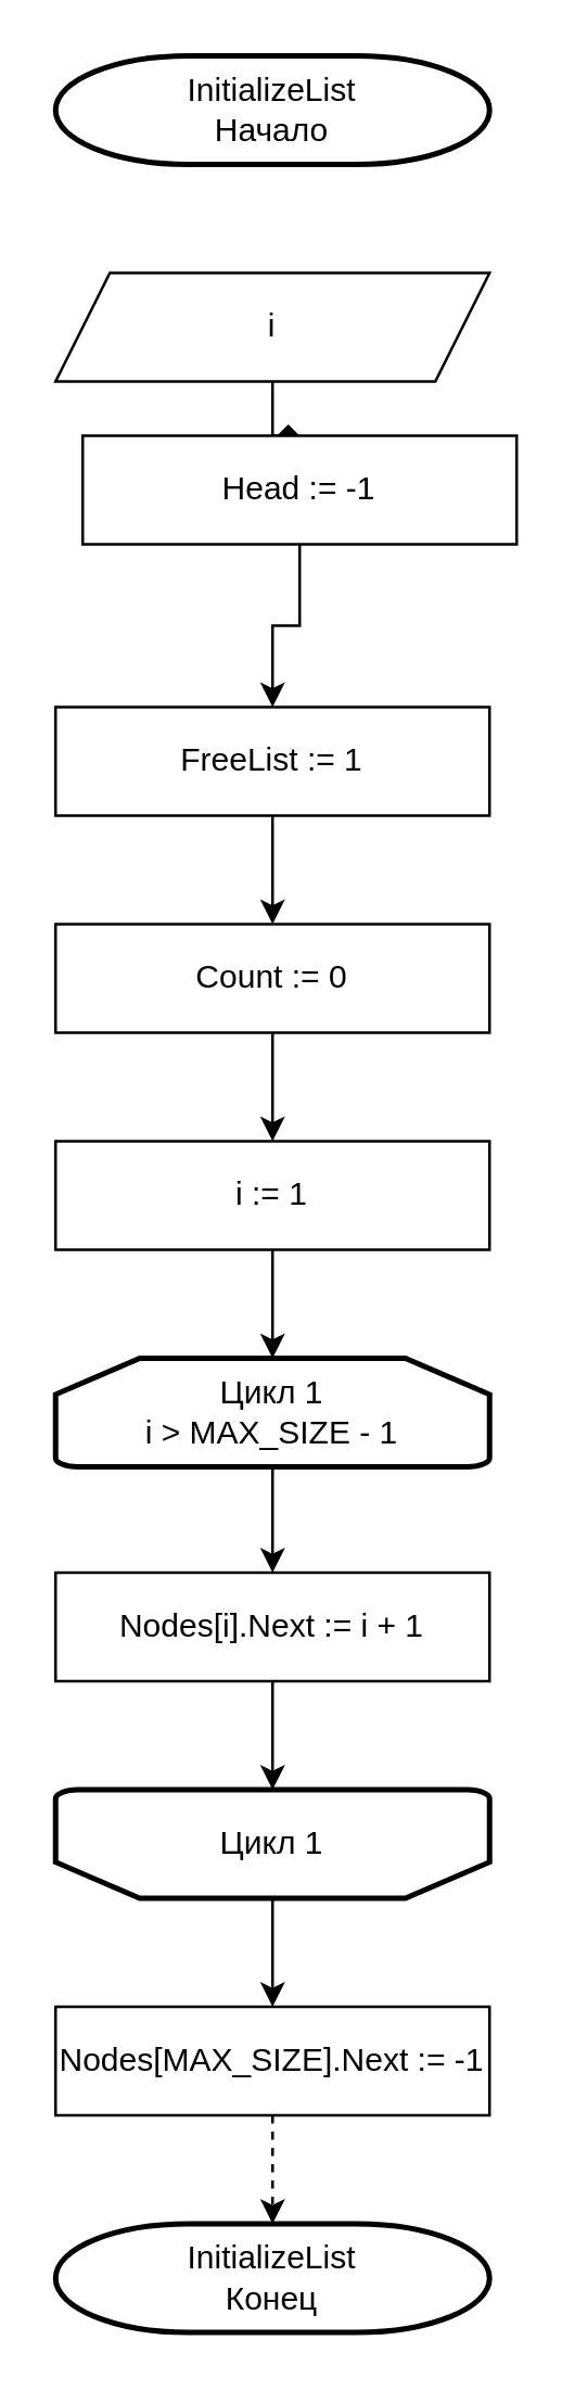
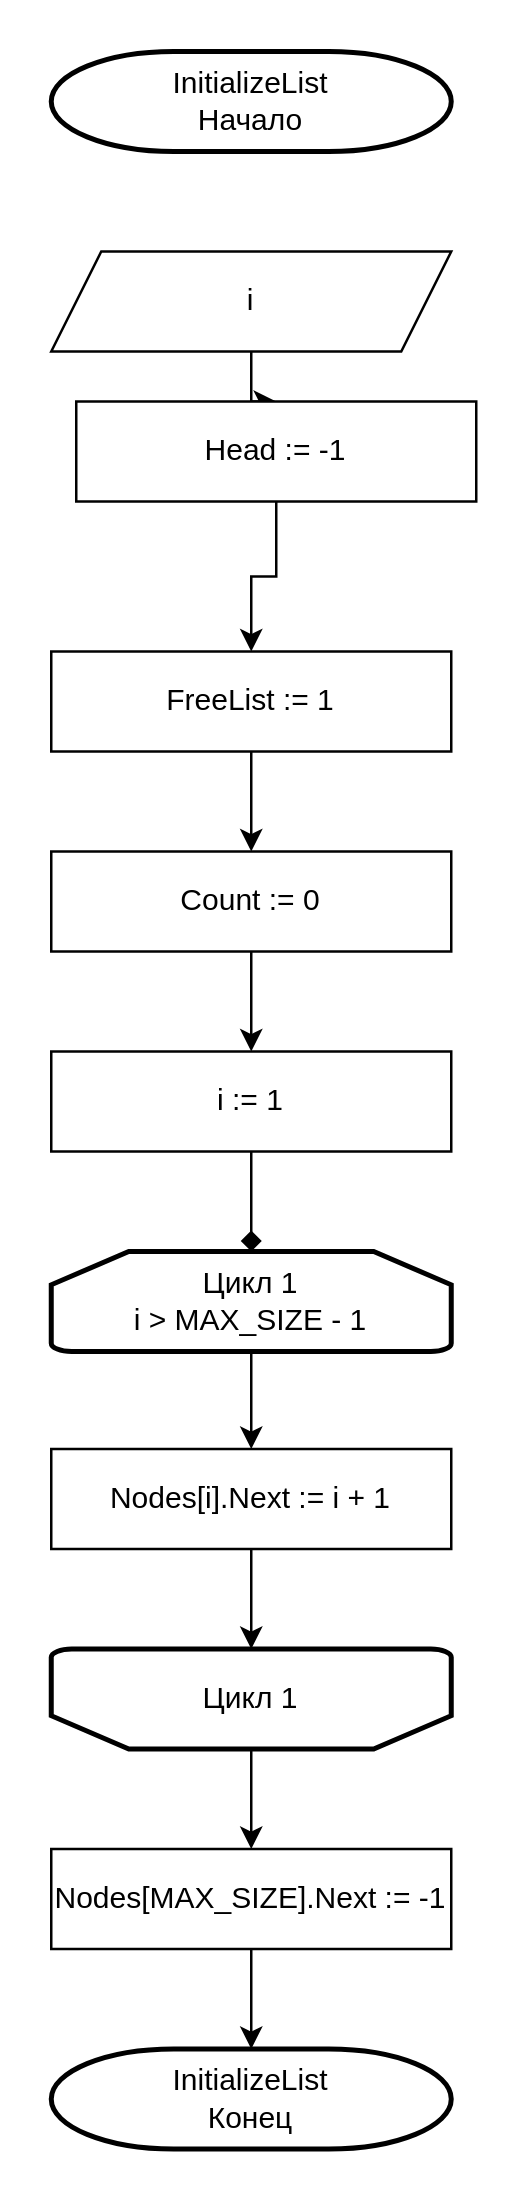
  <mxCell id="0" />
  <mxCell id="1" parent="0" />
  <mxCell id="2" value="InitializeList&lt;div&gt;Начало&lt;/div&gt;" style="strokeWidth=2;html=1;shape=mxgraph.flowchart.terminator;whiteSpace=wrap;" parent="1" vertex="1"><mxGeometry x="20" y="20" width="160" height="40" as="geometry" /></mxCell>
- <mxCell id="3" style="edgeStyle=orthogonalEdgeStyle;rounded=0;orthogonalLoop=1;jettySize=auto;html=1;entryX=0.5;entryY=0;entryDx=0;entryDy=0;endArrow=diamond;" parent="1" source="4" target="6" edge="1"><mxGeometry relative="1" as="geometry" /></mxCell>
+ <mxCell id="3" style="edgeStyle=orthogonalEdgeStyle;rounded=0;orthogonalLoop=1;jettySize=auto;html=1;entryX=0.5;entryY=0;entryDx=0;entryDy=0;" parent="1" source="4" target="6" edge="1"><mxGeometry relative="1" as="geometry" /></mxCell>
  <mxCell id="4" value="i" style="shape=parallelogram;perimeter=parallelogramPerimeter;whiteSpace=wrap;html=1;fixedSize=1;" parent="1" vertex="1"><mxGeometry x="20" y="100" width="160" height="40" as="geometry" /></mxCell>
  <mxCell id="5" style="edgeStyle=orthogonalEdgeStyle;rounded=0;orthogonalLoop=1;jettySize=auto;html=1;" parent="1" source="6" target="8" edge="1"><mxGeometry relative="1" as="geometry" /></mxCell>
  <mxCell id="6" value="Head := -1" style="rounded=0;whiteSpace=wrap;html=1;" parent="1" vertex="1"><mxGeometry x="30" y="160" width="160" height="40" as="geometry" /></mxCell>
  <mxCell id="7" style="edgeStyle=orthogonalEdgeStyle;rounded=0;orthogonalLoop=1;jettySize=auto;html=1;" parent="1" source="8" target="10" edge="1"><mxGeometry relative="1" as="geometry" /></mxCell>
  <mxCell id="8" value="FreeList := 1" style="rounded=0;whiteSpace=wrap;html=1;" parent="1" vertex="1"><mxGeometry x="20" y="260" width="160" height="40" as="geometry" /></mxCell>
  <mxCell id="9" style="edgeStyle=orthogonalEdgeStyle;rounded=0;orthogonalLoop=1;jettySize=auto;html=1;" edge="1" parent="1" source="10" target="21"><mxGeometry relative="1" as="geometry" /></mxCell>
  <mxCell id="10" value="Count := 0" style="rounded=0;whiteSpace=wrap;html=1;" parent="1" vertex="1"><mxGeometry x="20" y="340" width="160" height="40" as="geometry" /></mxCell>
  <mxCell id="11" style="edgeStyle=orthogonalEdgeStyle;rounded=0;orthogonalLoop=1;jettySize=auto;html=1;entryX=0.5;entryY=0;entryDx=0;entryDy=0;" parent="1" source="12" target="13" edge="1"><mxGeometry relative="1" as="geometry" /></mxCell>
  <mxCell id="12" value="&lt;div&gt;&lt;br&gt;&lt;/div&gt;Цикл 1&lt;div&gt;i &amp;gt;&amp;nbsp;MAX_SIZE - 1&lt;br&gt;&lt;div&gt;&lt;br&gt;&lt;/div&gt;&lt;/div&gt;" style="strokeWidth=2;html=1;shape=mxgraph.flowchart.loop_limit;whiteSpace=wrap;" parent="1" vertex="1"><mxGeometry x="20" y="500" width="160" height="40" as="geometry" /></mxCell>
  <mxCell id="13" value="Nodes[i].Next := i + 1" style="rounded=0;whiteSpace=wrap;html=1;" parent="1" vertex="1"><mxGeometry x="20" y="579" width="160" height="40" as="geometry" /></mxCell>
  <mxCell id="14" value="Nodes[MAX_SIZE].Next := -1" style="rounded=0;whiteSpace=wrap;html=1;" parent="1" vertex="1"><mxGeometry x="20" y="739" width="160" height="40" as="geometry" /></mxCell>
  <mxCell id="15" style="edgeStyle=orthogonalEdgeStyle;rounded=0;orthogonalLoop=1;jettySize=auto;html=1;entryX=0.5;entryY=0;entryDx=0;entryDy=0;" parent="1" source="16" target="14" edge="1"><mxGeometry relative="1" as="geometry" /></mxCell>
  <mxCell id="16" value="&lt;div&gt;&lt;br&gt;&lt;/div&gt;Цикл 1&lt;div&gt;&lt;div&gt;&lt;br&gt;&lt;/div&gt;&lt;/div&gt;" style="strokeWidth=2;html=1;shape=mxgraph.flowchart.loop_limit;whiteSpace=wrap;direction=west;" parent="1" vertex="1"><mxGeometry x="20" y="659" width="160" height="40" as="geometry" /></mxCell>
  <mxCell id="17" style="edgeStyle=orthogonalEdgeStyle;rounded=0;orthogonalLoop=1;jettySize=auto;html=1;entryX=0.5;entryY=1;entryDx=0;entryDy=0;entryPerimeter=0;" parent="1" source="13" target="16" edge="1"><mxGeometry relative="1" as="geometry" /></mxCell>
  <mxCell id="18" value="InitializeList&lt;div&gt;Конец&lt;/div&gt;" style="strokeWidth=2;html=1;shape=mxgraph.flowchart.terminator;whiteSpace=wrap;" parent="1" vertex="1"><mxGeometry x="20" y="819" width="160" height="40" as="geometry" /></mxCell>
- <mxCell id="19" style="edgeStyle=orthogonalEdgeStyle;rounded=0;orthogonalLoop=1;jettySize=auto;html=1;entryX=0.5;entryY=0;entryDx=0;entryDy=0;entryPerimeter=0;dashed=1;" parent="1" source="14" target="18" edge="1"><mxGeometry relative="1" as="geometry" /></mxCell>
- <mxCell id="20" style="edgeStyle=orthogonalEdgeStyle;rounded=0;orthogonalLoop=1;jettySize=auto;html=1;" edge="1" parent="1" source="21" target="12"><mxGeometry relative="1" as="geometry" /></mxCell>
+ <mxCell id="19" style="edgeStyle=orthogonalEdgeStyle;rounded=0;orthogonalLoop=1;jettySize=auto;html=1;entryX=0.5;entryY=0;entryDx=0;entryDy=0;entryPerimeter=0;" parent="1" source="14" target="18" edge="1"><mxGeometry relative="1" as="geometry" /></mxCell>
+ <mxCell id="20" style="edgeStyle=orthogonalEdgeStyle;rounded=0;orthogonalLoop=1;jettySize=auto;html=1;endArrow=diamond;" edge="1" parent="1" source="21" target="12"><mxGeometry relative="1" as="geometry" /></mxCell>
  <mxCell id="21" value="i := 1" style="rounded=0;whiteSpace=wrap;html=1;" vertex="1" parent="1"><mxGeometry x="20" y="420" width="160" height="40" as="geometry" /></mxCell>
